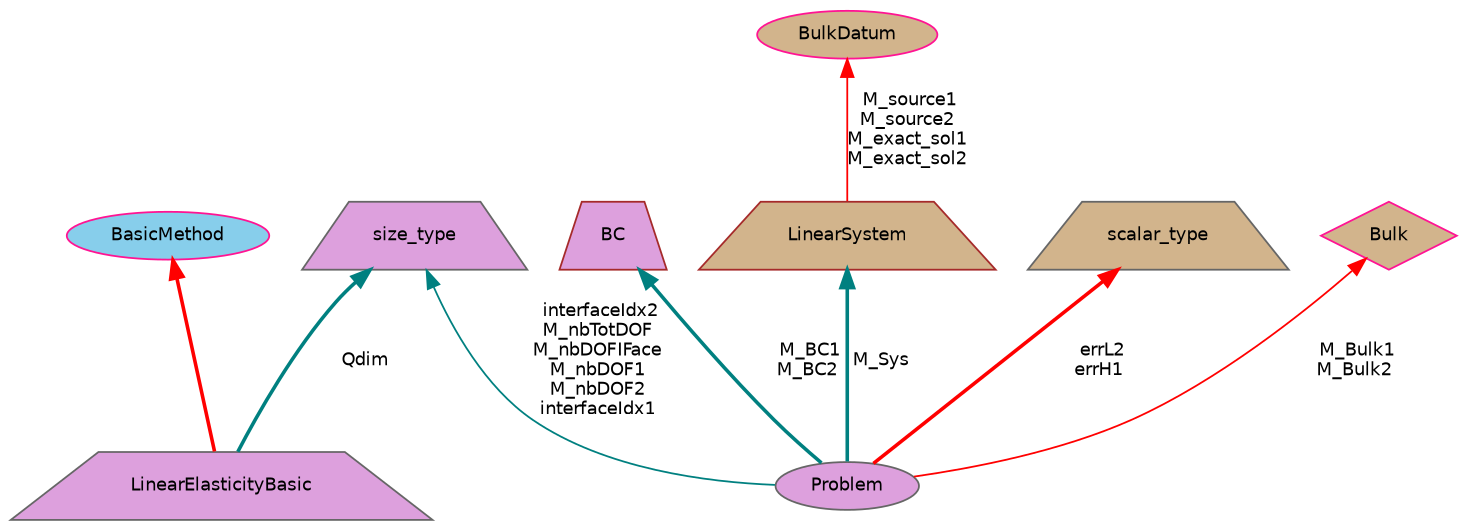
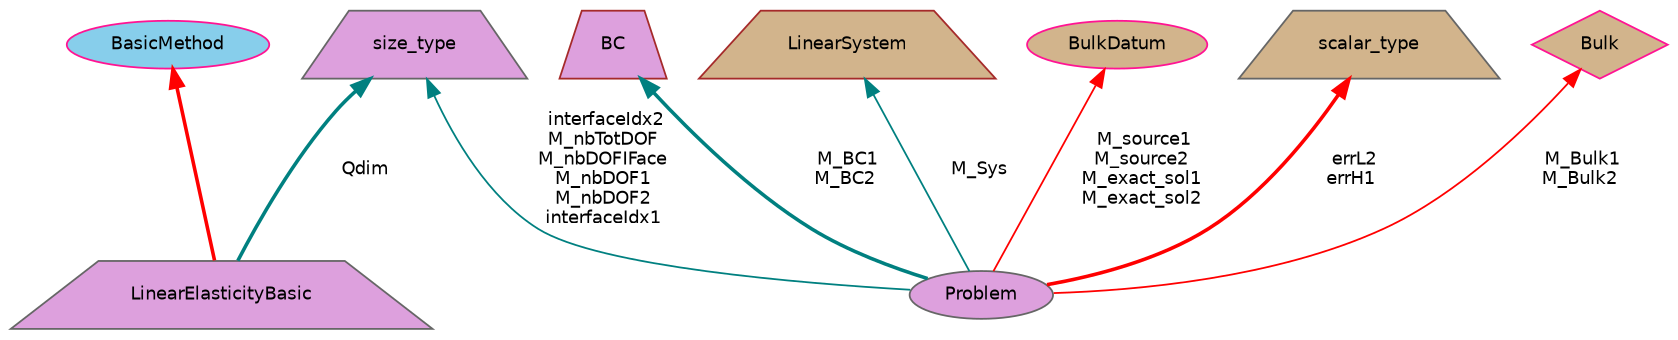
  digraph {
    node [color=gray40 fillcolor=plum fontname=Helvetica fontsize=10 shape=trapezium style=filled]
    edge [color=red dir=back fontname=Helvetica fontsize=10 labelfontname=Helvetica labelfontsize=10 style=bold]
    n1 [fontcolor=black height=0.2 label=LinearElasticityBasic width=0.4]
    n2 [color=deeppink fillcolor=skyblue height=0.2 label=BasicMethod shape=ellipse width=0.4]
    n3 [height=0.2 label=Problem shape=ellipse width=0.4]
    n4 [color=brown height=0.2 label=BC width=0.4]
    n5 [color=brown fillcolor=tan height=0.2 label=LinearSystem width=0.4]
    n6 [color=deeppink fillcolor=tan height=0.2 label=BulkDatum shape=ellipse width=0.4]
    n7 [fillcolor=tan height=0.2 label=scalar_type width=0.4]
    n8 [height=0.2 label=size_type width=0.4]
    n9 [color=deeppink fillcolor=tan height=0.2 label=Bulk shape=diamond width=0.4]
    n2 -> n1
    n4 -> n3 [color=teal label=" M_BC1\nM_BC2"]
-   n5 -> n3 [color=teal label=" M_Sys"]
-   n6 -> n5 [label=" M_source1\nM_source2\nM_exact_sol1\nM_exact_sol2" style=solid]
+   n5 -> n3 [color=teal label=" M_Sys" style=solid]
+   n6 -> n3 [label=" M_source1\nM_source2\nM_exact_sol1\nM_exact_sol2" style=solid]
    n7 -> n3 [label=" errL2\nerrH1"]
    n8 -> n1 [color=teal label=" Qdim"]
    n8 -> n3 [color=teal label=" interfaceIdx2\nM_nbTotDOF\nM_nbDOFIFace\nM_nbDOF1\nM_nbDOF2\ninterfaceIdx1" style=solid]
    n9 -> n3 [label=" M_Bulk1\nM_Bulk2" style=solid]
  }
